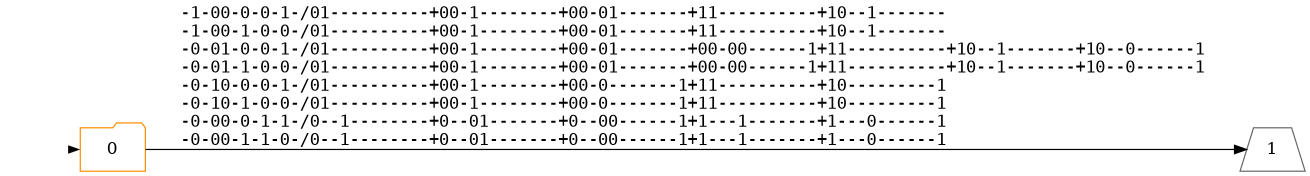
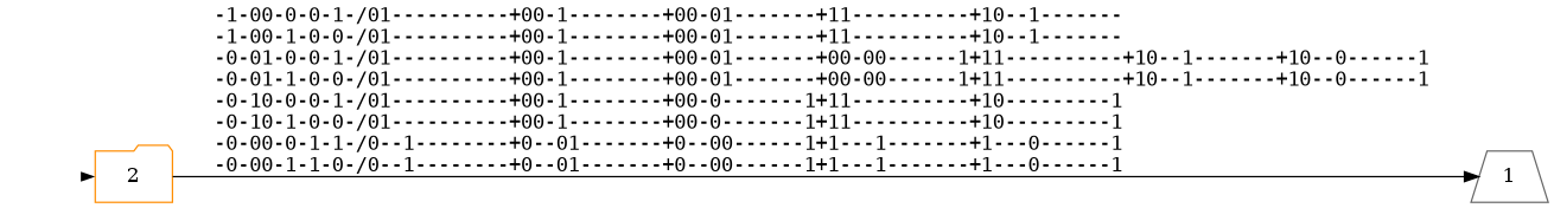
  digraph {
    nodesep=0.2
    rankdir=LR
    ranksep=0.8
    edge [fontname=mono]
    init [shape=point style=invis]
-   n2 [label=0 shape=folder color=darkorange]
+   n2 [label=2 shape=folder color=darkorange]
    n3 [label=1 shape=trapezium color=gray40]
    init -> n2 [penwidth=0]
    n2 -> n3 [label="-1-00-0-0-1-/01----------+00-1--------+00-01-------+11----------+10--1-------\l-1-00-1-0-0-/01----------+00-1--------+00-01-------+11----------+10--1-------\l-0-01-0-0-1-/01----------+00-1--------+00-01-------+00-00------1+11----------+10--1-------+10--0------1\l-0-01-1-0-0-/01----------+00-1--------+00-01-------+00-00------1+11----------+10--1-------+10--0------1\l-0-10-0-0-1-/01----------+00-1--------+00-0-------1+11----------+10---------1\l-0-10-1-0-0-/01----------+00-1--------+00-0-------1+11----------+10---------1\l-0-00-0-1-1-/0--1--------+0--01-------+0--00------1+1---1-------+1---0------1\l-0-00-1-1-0-/0--1--------+0--01-------+0--00------1+1---1-------+1---0------1\l"]
  }
